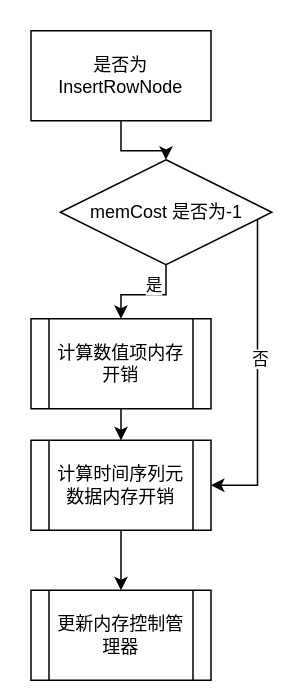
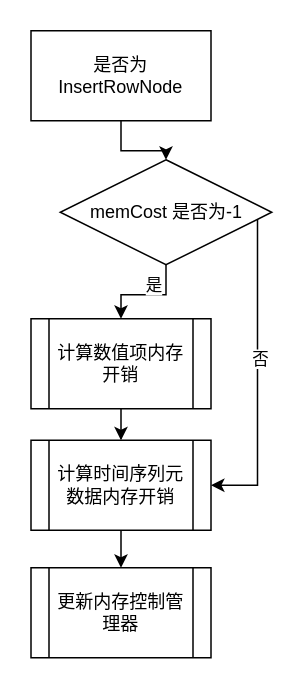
  <mxCell id="0" />
  <mxCell id="1" parent="0" />
  <mxCell id="2" style="edgeStyle=orthogonalEdgeStyle;rounded=0;orthogonalLoop=1;jettySize=auto;html=1;entryX=0.5;entryY=0;entryDx=0;entryDy=0;" edge="1" parent="1" source="3" target="8"><mxGeometry relative="1" as="geometry" /></mxCell>
  <mxCell id="3" value="是否为&lt;br&gt;InsertRowNode" style="rounded=0;whiteSpace=wrap;html=1;" vertex="1" parent="1"><mxGeometry x="20" y="20" width="120" height="60" as="geometry" /></mxCell>
  <mxCell id="4" style="edgeStyle=orthogonalEdgeStyle;rounded=0;orthogonalLoop=1;jettySize=auto;html=1;entryX=0.5;entryY=0;entryDx=0;entryDy=0;" edge="1" parent="1" source="8" target="10"><mxGeometry relative="1" as="geometry" /></mxCell>
  <mxCell id="5" value="是" style="edgeLabel;html=1;align=center;verticalAlign=middle;resizable=0;points=[];" vertex="1" connectable="0" parent="4"><mxGeometry x="-0.107" relative="1" as="geometry"><mxPoint y="-7" as="offset" /></mxGeometry></mxCell>
  <mxCell id="6" style="edgeStyle=orthogonalEdgeStyle;rounded=0;orthogonalLoop=1;jettySize=auto;html=1;entryX=1;entryY=0.5;entryDx=0;entryDy=0;" edge="1" parent="1" source="8" target="12"><mxGeometry relative="1" as="geometry"><Array as="points"><mxPoint x="171" y="141" /><mxPoint x="171" y="323" /></Array></mxGeometry></mxCell>
  <mxCell id="7" value="否" style="edgeLabel;html=1;align=center;verticalAlign=middle;resizable=0;points=[];" vertex="1" connectable="0" parent="6"><mxGeometry x="-0.104" y="1" relative="1" as="geometry"><mxPoint as="offset" /></mxGeometry></mxCell>
  <mxCell id="8" value="memCost 是否为-1" style="rhombus;whiteSpace=wrap;html=1;" vertex="1" parent="1"><mxGeometry x="39.5" y="106" width="141" height="70" as="geometry" /></mxCell>
  <mxCell id="9" style="edgeStyle=orthogonalEdgeStyle;rounded=0;orthogonalLoop=1;jettySize=auto;html=1;entryX=0.5;entryY=0;entryDx=0;entryDy=0;" edge="1" parent="1" source="10" target="12"><mxGeometry relative="1" as="geometry" /></mxCell>
  <mxCell id="10" value="计算数值项内存开销" style="shape=process;whiteSpace=wrap;html=1;backgroundOutline=1;" vertex="1" parent="1"><mxGeometry x="20" y="212" width="120" height="60" as="geometry" /></mxCell>
  <mxCell id="11" style="edgeStyle=orthogonalEdgeStyle;rounded=0;orthogonalLoop=1;jettySize=auto;html=1;entryX=0.5;entryY=0;entryDx=0;entryDy=0;" edge="1" parent="1" source="12" target="13"><mxGeometry relative="1" as="geometry" /></mxCell>
  <mxCell id="12" value="计算时间序列元数据内存开销" style="shape=process;whiteSpace=wrap;html=1;backgroundOutline=1;" vertex="1" parent="1"><mxGeometry x="20" y="293" width="120" height="60" as="geometry" /></mxCell>
- <mxCell id="13" value="更新内存控制管理器" style="shape=process;whiteSpace=wrap;html=1;backgroundOutline=1;" vertex="1" parent="1"><mxGeometry x="20" y="393" width="120" height="60" as="geometry" /></mxCell>
+ <mxCell id="13" value="更新内存控制管理器" style="shape=process;whiteSpace=wrap;html=1;backgroundOutline=1;" vertex="1" parent="1"><mxGeometry x="20" y="378" width="120" height="60" as="geometry" /></mxCell>
